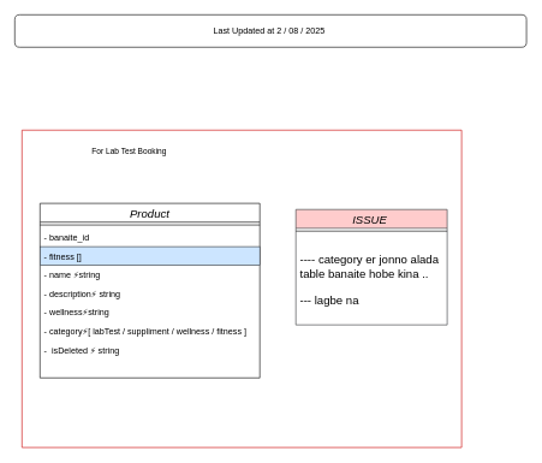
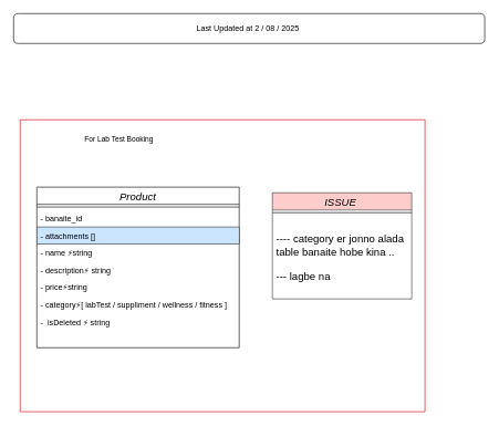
  <mxCell id="0" />
  <mxCell id="1" parent="0" />
  <mxCell id="2" value="" style="swimlane;startSize=0;strokeColor=#CC0000;" parent="1" vertex="1"><mxGeometry x="30" y="180" width="610" height="440" as="geometry"><mxRectangle x="480" y="1600" width="50" height="40" as="alternateBounds" /></mxGeometry></mxCell>
  <mxCell id="3" value="Product" style="swimlane;fontStyle=2;align=center;verticalAlign=middle;childLayout=stackLayout;horizontal=1;startSize=26;horizontalStack=0;resizeParent=1;resizeLast=0;collapsible=1;marginBottom=0;rounded=0;shadow=0;strokeWidth=1;fontSize=16;" parent="2" vertex="1"><mxGeometry x="25" y="101.5" width="305" height="242" as="geometry"><mxRectangle x="25" y="101.5" width="160" height="26" as="alternateBounds" /></mxGeometry></mxCell>
  <mxCell id="4" value="" style="line;html=1;strokeWidth=1;align=left;verticalAlign=middle;spacingTop=-1;spacingLeft=3;spacingRight=3;rotatable=0;labelPosition=right;points=[];portConstraint=eastwest;" parent="3" vertex="1"><mxGeometry y="26" width="305" height="8" as="geometry" /></mxCell>
  <mxCell id="5" value="- banaite_id" style="text;align=left;verticalAlign=middle;spacingLeft=4;spacingRight=4;overflow=hidden;rotatable=0;points=[[0,0.5],[1,0.5]];portConstraint=eastwest;" parent="3" vertex="1"><mxGeometry y="34" width="305" height="26" as="geometry" /></mxCell>
- <mxCell id="6" value="- fitness []" style="text;align=left;verticalAlign=middle;spacingLeft=4;spacingRight=4;overflow=hidden;rotatable=0;points=[[0,0.5],[1,0.5]];portConstraint=eastwest;fillColor=#cce5ff;strokeColor=#36393d;" parent="3" vertex="1"><mxGeometry y="60" width="305" height="26" as="geometry" /></mxCell>
+ <mxCell id="6" value="- attachments []" style="text;align=left;verticalAlign=middle;spacingLeft=4;spacingRight=4;overflow=hidden;rotatable=0;points=[[0,0.5],[1,0.5]];portConstraint=eastwest;fillColor=#cce5ff;strokeColor=#36393d;" parent="3" vertex="1"><mxGeometry y="60" width="305" height="26" as="geometry" /></mxCell>
  <mxCell id="7" value="- name ⚡string" style="text;align=left;verticalAlign=middle;spacingLeft=4;spacingRight=4;overflow=hidden;rotatable=0;points=[[0,0.5],[1,0.5]];portConstraint=eastwest;" parent="3" vertex="1"><mxGeometry y="86" width="305" height="26" as="geometry" /></mxCell>
  <mxCell id="8" value="- description⚡ string" style="text;align=left;verticalAlign=middle;spacingLeft=4;spacingRight=4;overflow=hidden;rotatable=0;points=[[0,0.5],[1,0.5]];portConstraint=eastwest;" parent="3" vertex="1"><mxGeometry y="112" width="305" height="26" as="geometry" /></mxCell>
- <mxCell id="9" value="- wellness⚡string" style="text;align=left;verticalAlign=middle;spacingLeft=4;spacingRight=4;overflow=hidden;rotatable=0;points=[[0,0.5],[1,0.5]];portConstraint=eastwest;" parent="3" vertex="1"><mxGeometry y="138" width="305" height="26" as="geometry" /></mxCell>
+ <mxCell id="9" value="- price⚡string" style="text;align=left;verticalAlign=middle;spacingLeft=4;spacingRight=4;overflow=hidden;rotatable=0;points=[[0,0.5],[1,0.5]];portConstraint=eastwest;" parent="3" vertex="1"><mxGeometry y="138" width="305" height="26" as="geometry" /></mxCell>
  <mxCell id="10" value="- category⚡[ labTest / suppliment / wellness / fitness ]" style="text;align=left;verticalAlign=middle;spacingLeft=4;spacingRight=4;overflow=hidden;rotatable=0;points=[[0,0.5],[1,0.5]];portConstraint=eastwest;" parent="3" vertex="1"><mxGeometry y="164" width="305" height="26" as="geometry" /></mxCell>
  <mxCell id="11" value="-  isDeleted ⚡ string" style="text;align=left;verticalAlign=top;spacingLeft=4;spacingRight=4;overflow=hidden;rotatable=0;points=[[0,0.5],[1,0.5]];portConstraint=eastwest;" parent="3" vertex="1"><mxGeometry y="190" width="305" height="26" as="geometry" /></mxCell>
  <mxCell id="12" value="ISSUE " style="swimlane;fontStyle=2;align=center;verticalAlign=middle;childLayout=stackLayout;horizontal=1;startSize=26;horizontalStack=0;resizeParent=1;resizeLast=0;collapsible=1;marginBottom=0;rounded=0;shadow=0;strokeWidth=1;fillColor=#ffcccc;strokeColor=#36393d;fontSize=16;" parent="2" vertex="1"><mxGeometry x="380" y="110" width="210" height="160" as="geometry"><mxRectangle x="230" y="140" width="160" height="26" as="alternateBounds" /></mxGeometry></mxCell>
  <mxCell id="13" value="" style="line;html=1;strokeWidth=1;align=left;verticalAlign=middle;spacingTop=-1;spacingLeft=3;spacingRight=3;rotatable=0;labelPosition=right;points=[];portConstraint=eastwest;fontSize=16;" parent="12" vertex="1"><mxGeometry y="26" width="210" height="8" as="geometry" /></mxCell>
  <mxCell id="14" value="---- category er jonno alada&#10;table banaite hobe kina .. &#10;&#10;--- lagbe na" style="text;align=left;verticalAlign=middle;spacingLeft=4;spacingRight=4;overflow=hidden;rotatable=0;points=[[0,0.5],[1,0.5]];portConstraint=eastwest;fontSize=16;" parent="12" vertex="1"><mxGeometry y="34" width="210" height="126" as="geometry" /></mxCell>
  <mxCell id="15" value="For Lab Test Booking&amp;nbsp;" style="edgeLabel;resizable=0;html=1;;align=center;verticalAlign=middle;" parent="1" connectable="0" vertex="1"><mxGeometry x="179.843" y="208.246" as="geometry" /></mxCell>
  <mxCell id="16" value="Last Updated at 2 / 08 / 2025&amp;nbsp;" style="rounded=1;whiteSpace=wrap;html=1;" vertex="1" parent="1"><mxGeometry x="20" y="20" width="710" height="45" as="geometry" /></mxCell>
